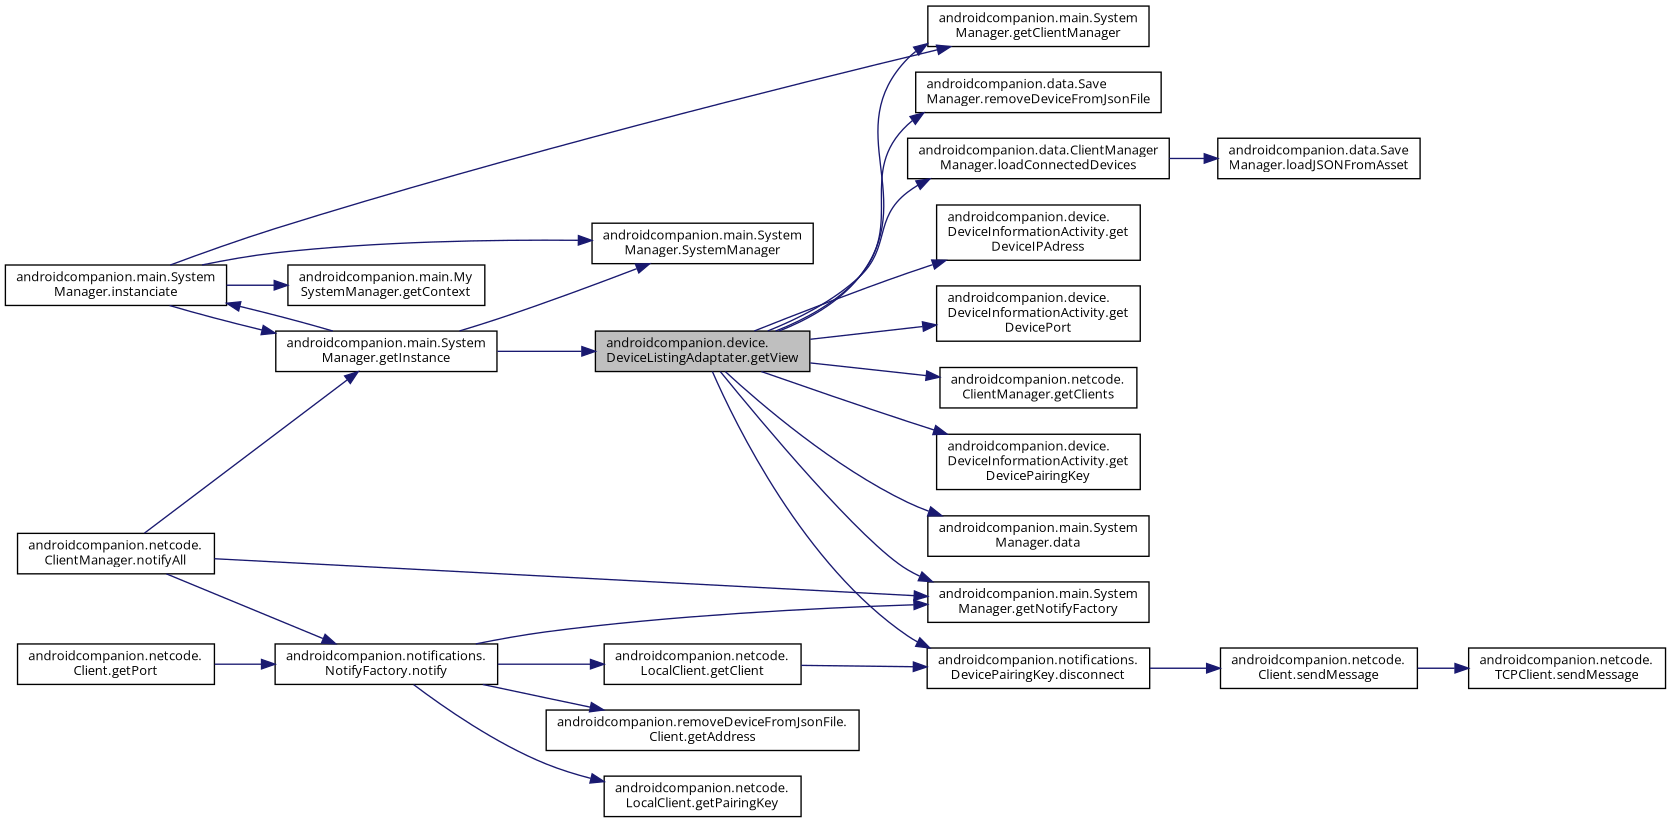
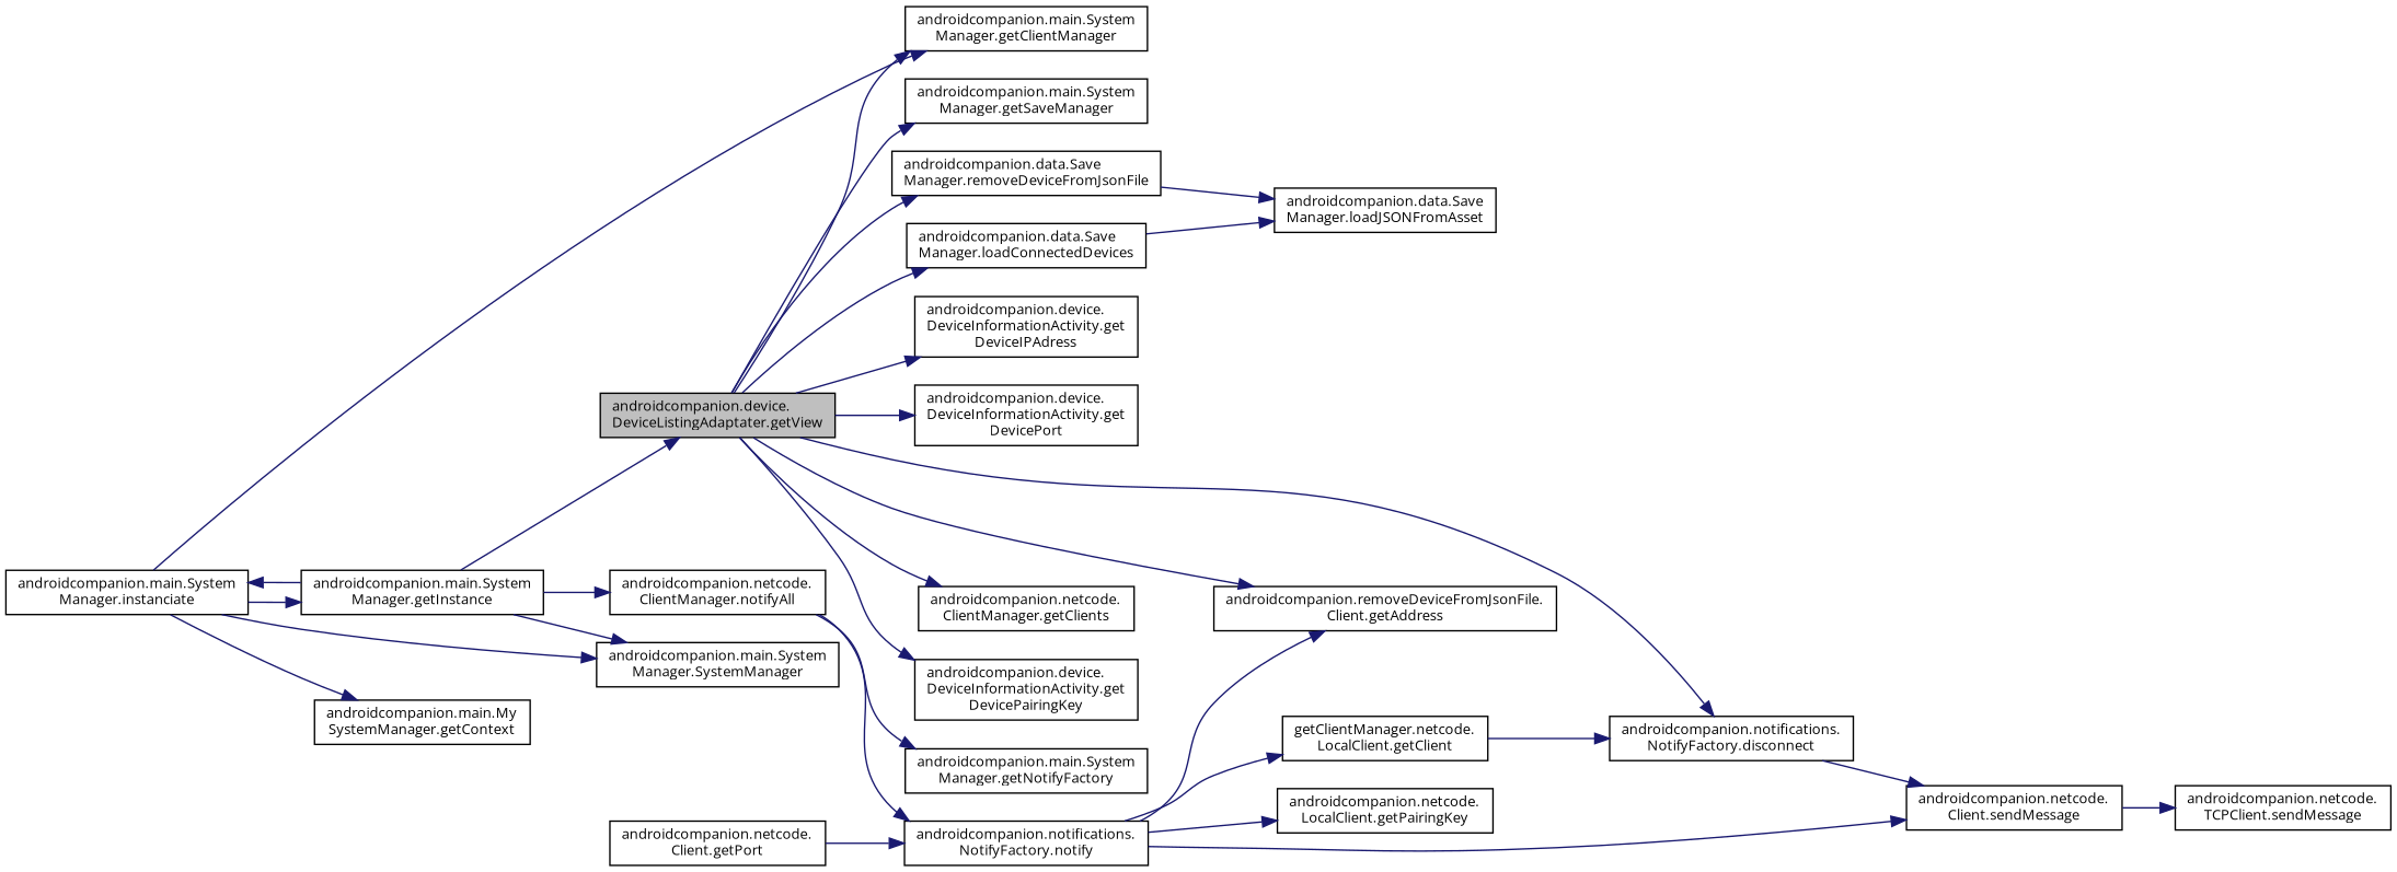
  digraph {
    fontname="Open Sans"
    rankdir=LR
    node [color=black fillcolor=white fontname="Open Sans" fontsize=10 shape=record style=filled]
    edge [color=midnightblue fontname="Open Sans" fontsize=10 labelfontname=Helvetica labelfontsize=10 style=solid]
    n1 [fillcolor=grey75 fontcolor=black height=0.2 label="androidcompanion.device.\lDeviceListingAdaptater.getView" width=0.4]
    n2 [height=0.2 label="androidcompanion.device.\lDeviceInformationActivity.get\lDeviceIPAdress" width=0.4]
    n3 [height=0.2 label="androidcompanion.device.\lDeviceInformationActivity.get\lDevicePort" width=0.4]
    n4 [height=0.2 label="androidcompanion.main.System\lManager.getClientManager" width=0.4]
    n5 [height=0.2 label="androidcompanion.main.System\lManager.getNotifyFactory" width=0.4]
    n6 [height=0.2 label="androidcompanion.netcode.\lClientManager.getClients" width=0.4]
    n7 [height=0.2 label="androidcompanion.device.\lDeviceInformationActivity.get\lDevicePairingKey" width=0.4]
-   n8 [height=0.2 label="androidcompanion.notifications.\lDevicePairingKey.disconnect" width=0.4]
-   n9 [height=0.2 label="androidcompanion.main.System\lManager.data" width=0.4]
+   n8 [height=0.2 label="androidcompanion.notifications.\lNotifyFactory.disconnect" width=0.4]
+   n9 [height=0.2 label="androidcompanion.main.System\lManager.getSaveManager" width=0.4]
    n10 [height=0.2 label="androidcompanion.data.Save\lManager.removeDeviceFromJsonFile" width=0.4]
-   n11 [height=0.2 label="androidcompanion.data.ClientManager\lManager.loadConnectedDevices" width=0.4]
+   n11 [height=0.2 label="androidcompanion.data.Save\lManager.loadConnectedDevices" width=0.4]
    n12 [height=0.2 label="androidcompanion.main.System\lManager.getInstance" width=0.4]
    n13 [height=0.2 label="androidcompanion.main.System\lManager.SystemManager" width=0.4]
    n14 [height=0.2 label="androidcompanion.main.System\lManager.instanciate" width=0.4]
    n15 [height=0.2 label="androidcompanion.netcode.\lClient.sendMessage" width=0.4]
    n16 [height=0.2 label="androidcompanion.data.Save\lManager.loadJSONFromAsset" width=0.4]
    n17 [height=0.2 label="androidcompanion.main.My\lSystemManager.getContext" width=0.4]
    n18 [height=0.2 label="androidcompanion.netcode.\lClientManager.notifyAll" width=0.4]
    n19 [height=0.2 label="androidcompanion.notifications.\lNotifyFactory.notify" width=0.4]
-   n20 [height=0.2 label="androidcompanion.netcode.\lLocalClient.getClient" width=0.4]
+   n20 [height=0.2 label="getClientManager.netcode.\lLocalClient.getClient" width=0.4]
    n21 [height=0.2 label="androidcompanion.removeDeviceFromJsonFile.\lClient.getAddress" width=0.4]
    n22 [height=0.2 label="androidcompanion.netcode.\lLocalClient.getPairingKey" width=0.4]
    n23 [height=0.2 label="androidcompanion.netcode.\lTCPClient.sendMessage" width=0.4]
    n24 [height=0.2 label="androidcompanion.netcode.\lClient.getPort" width=0.4]
    n1 -> n2
    n1 -> n3
    n1 -> n4
-   n1 -> n5
+   n1 -> n21
    n1 -> n6
    n1 -> n7
    n1 -> n8
    n1 -> n9
    n1 -> n10
    n1 -> n11
    n8 -> n15
+   n10 -> n16
    n11 -> n16
    n12 -> n1
    n12 -> n13
    n12 -> n14
    n14 -> n4
    n14 -> n12
    n14 -> n13
    n14 -> n17
    n15 -> n23
    n18 -> n5
-   n18 -> n12
+   n12 -> n18
    n18 -> n19
-   n19 -> n5
+   n19 -> n15
    n19 -> n20
    n19 -> n21
    n19 -> n22
    n20 -> n8
    n24 -> n19
  }
